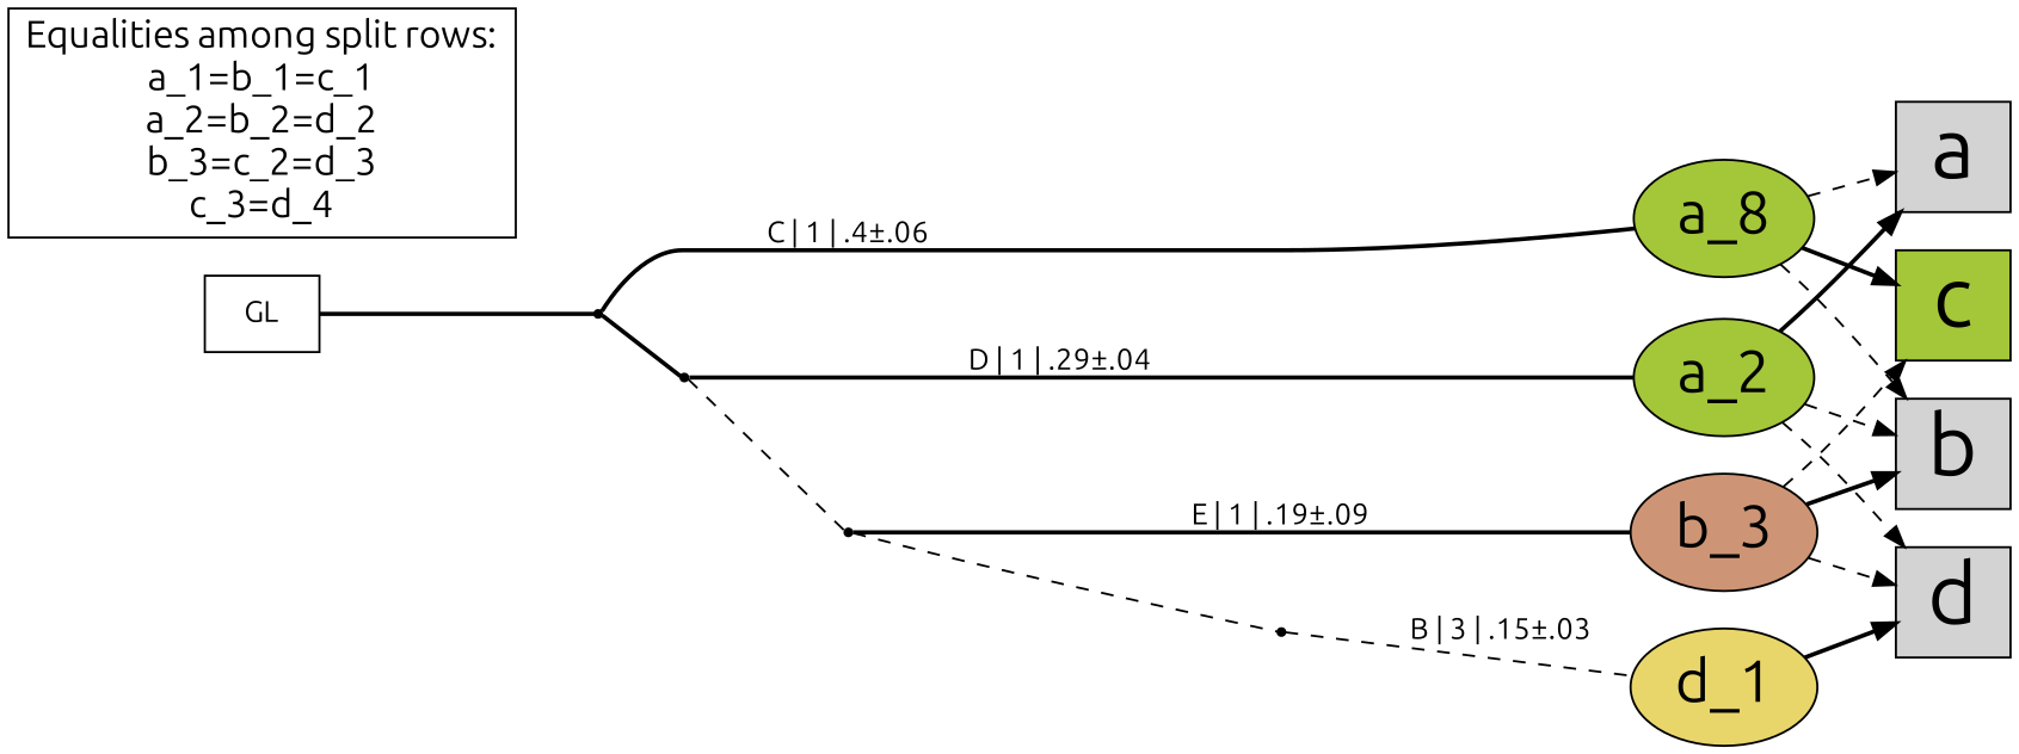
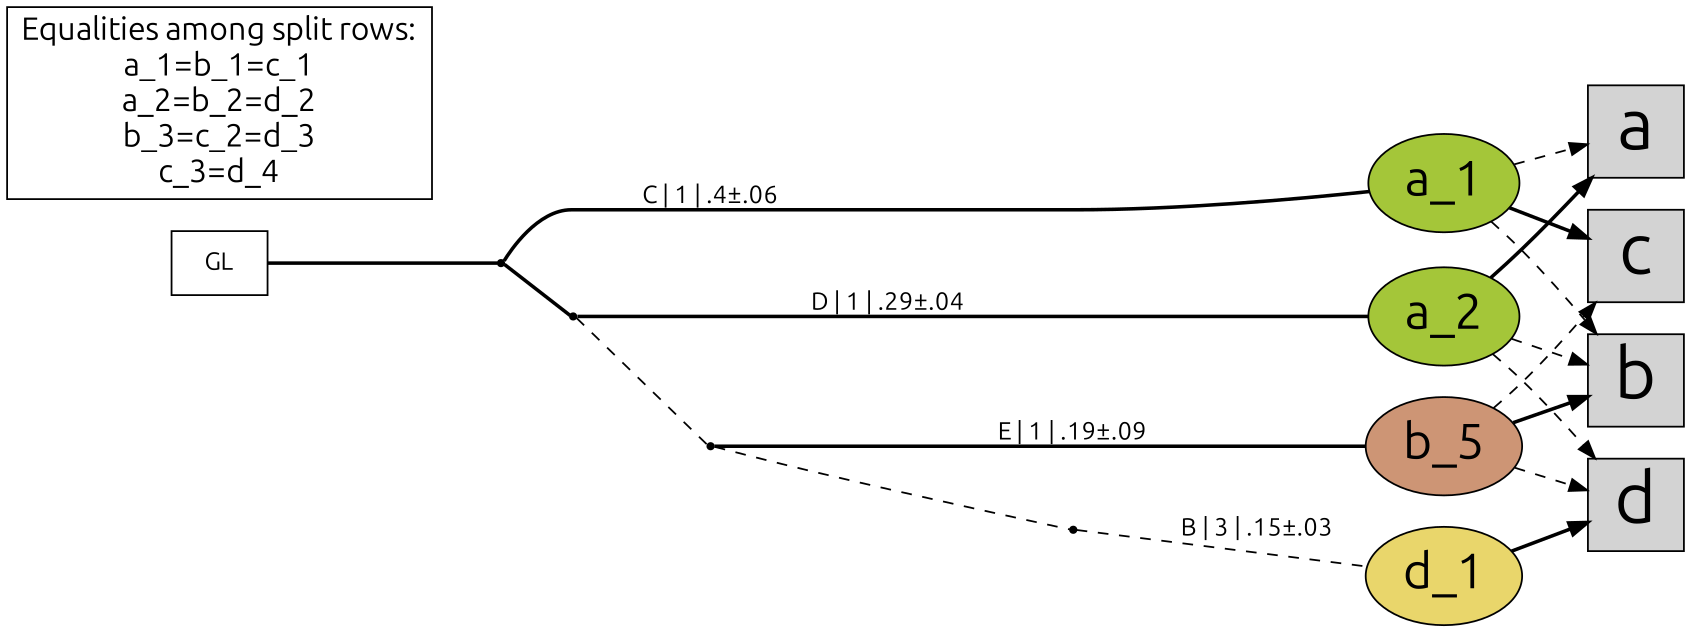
  digraph {
    fontname=Ubuntu
    rankdir=LR
    node [fontname=Ubuntu shape=box style=filled]
    edge [arrowhead=normal fontname=Ubuntu style=dashed]
-   n1 [fillcolor="#a4c639" fontsize=28 label=a_8 shape=oval]
+   n1 [fillcolor="#a4c639" fontsize=28 label=a_1 shape=oval]
    n2 [fillcolor="#a4c639" fontsize=28 label=a_2 shape=oval]
-   n3 [fillcolor="#cd9575" fontsize=28 label=b_3 shape=oval]
+   n3 [fillcolor="#cd9575" fontsize=28 label=b_5 shape=oval]
    n4 [fillcolor="#e9d66b" fontsize=28 label=d_1 shape=oval]
    n5 [fontsize=40 label=a]
    n6 [fontsize=40 label=b]
-   n7 [fontsize=40 label=c fillcolor="#a4c639"]
+   n7 [fontsize=40 label=c]
    n8 [fontsize=40 label=d]
    n9 [fontsize=18 label="Equalities among split rows:\na_1=b_1=c_1\na_2=b_2=d_2\nb_3=c_2=d_3\nc_3=d_4\n" style=""]
    Int1 [fillcolor=black shape=point]
    Int2 [fillcolor=black shape=point]
    Int3 [fillcolor=black shape=point]
    Int4 [fillcolor=black shape=point]
    n14 [fillcolor=white label=GL]
    subgraph sub_1 {
      rank=same
      n1
      n2
      n3
      n4
    }
    n1 -> n5
    n1 -> n6
    n1 -> n7 [style=bold]
    n2 -> n5 [style=bold]
    n2 -> n6
    n2 -> n8
    n3 -> n6 [style=bold]
    n3 -> n7
    n3 -> n8
    n4 -> n8 [style=bold]
    Int1 -> n4 [arrowhead=none label="B | 3 | .15±.03"]
    Int2 -> n3 [arrowhead=none label="E | 1 | .19±.09" style=bold]
    Int2 -> Int1 [arrowhead=none]
    Int3 -> n2 [arrowhead=none label="D | 1 | .29±.04" style=bold]
    Int3 -> Int2 [arrowhead=none]
    Int4 -> n1 [arrowhead=none label="C | 1 | .4±.06" style=bold]
    Int4 -> Int3 [arrowhead=none style=bold]
    n14 -> Int4 [arrowhead=none style=bold]
  }
